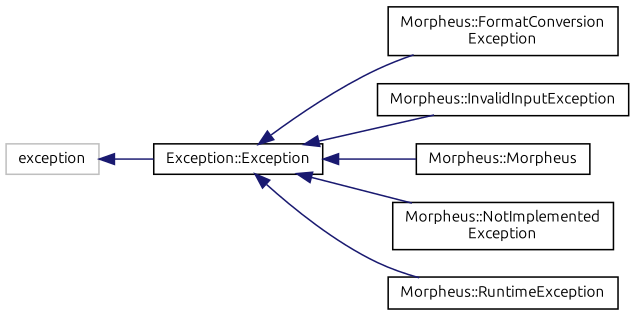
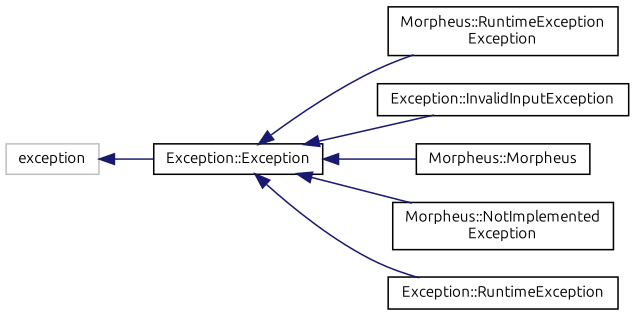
  digraph {
    fontname=Ubuntu
    rankdir=LR
    node [color=black fillcolor=white fontname=Ubuntu fontsize=10 shape=record style=filled]
    edge [color=midnightblue dir=back fontname=Ubuntu fontsize=10 labelfontname=Helvetica labelfontsize=10 style=solid]
    n1 [color=grey75 height=0.2 label=exception width=0.4]
    n2 [height=0.2 label="Exception::Exception" width=0.4]
-   n3 [height=0.2 label="Morpheus::FormatConversion\lException" width=0.4]
-   n4 [height=0.2 label="Morpheus::InvalidInputException" width=0.4]
+   n3 [height=0.2 label="Morpheus::RuntimeException\lException" width=0.4]
+   n4 [height=0.2 label="Exception::InvalidInputException" width=0.4]
    n5 [height=0.2 label="Morpheus::Morpheus" width=0.4]
    n6 [height=0.2 label="Morpheus::NotImplemented\lException" width=0.4]
-   n7 [height=0.2 label="Morpheus::RuntimeException" width=0.4]
+   n7 [height=0.2 label="Exception::RuntimeException" width=0.4]
    n1 -> n2
    n2 -> n3
    n2 -> n4
    n2 -> n5
    n2 -> n6
    n2 -> n7
  }
